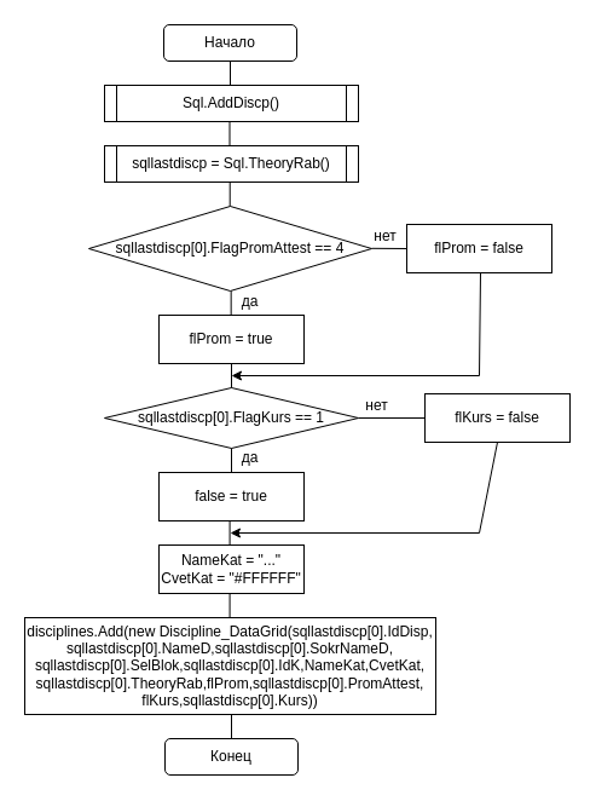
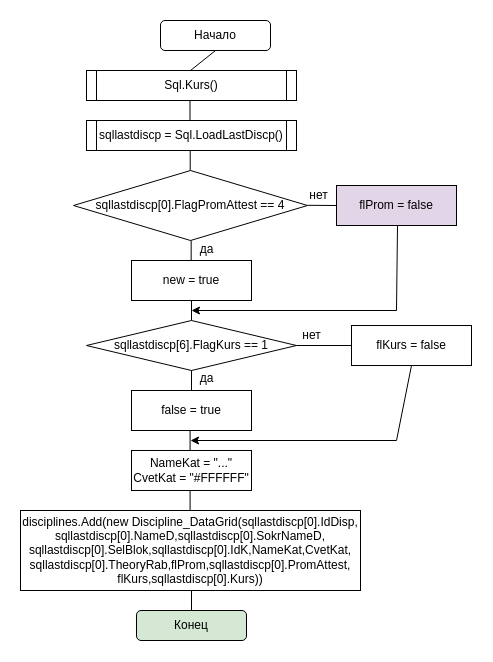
  <mxCell id="0" />
  <mxCell id="1" parent="0" />
- <mxCell id="2" value="Начало" style="rounded=1;whiteSpace=wrap;html=1;" vertex="1" parent="1"><mxGeometry x="135" y="20" width="110" height="30" as="geometry" /></mxCell>
+ <mxCell id="2" value="Начало" style="rounded=1;whiteSpace=wrap;html=1;" vertex="1" parent="1"><mxGeometry x="160" y="20" width="110" height="30" as="geometry" /></mxCell>
  <mxCell id="3" value="" style="endArrow=none;html=1;rounded=0;entryX=0.5;entryY=1;entryDx=0;entryDy=0;" edge="1" parent="1" target="2"><mxGeometry width="50" height="50" relative="1" as="geometry"><mxPoint x="190" y="70" as="sourcePoint" /><mxPoint x="216" y="150" as="targetPoint" /></mxGeometry></mxCell>
- <mxCell id="4" value="flProm = true" style="rounded=0;whiteSpace=wrap;html=1;" vertex="1" parent="1"><mxGeometry x="131" y="260" width="120" height="40" as="geometry" /></mxCell>
+ <mxCell id="4" value="new = true" style="rounded=0;whiteSpace=wrap;html=1;" vertex="1" parent="1"><mxGeometry x="131" y="260" width="120" height="40" as="geometry" /></mxCell>
  <mxCell id="5" value="" style="group" vertex="1" connectable="0" parent="1"><mxGeometry x="86" y="70" width="210" height="30" as="geometry" /></mxCell>
- <mxCell id="6" value="Sql.AddDiscp()" style="rounded=0;whiteSpace=wrap;html=1;" vertex="1" parent="5"><mxGeometry width="210" height="30" as="geometry" /></mxCell>
+ <mxCell id="6" value="Sql.Kurs()" style="rounded=0;whiteSpace=wrap;html=1;" vertex="1" parent="5"><mxGeometry width="210" height="30" as="geometry" /></mxCell>
  <mxCell id="7" value="" style="endArrow=none;html=1;rounded=0;" edge="1" parent="5"><mxGeometry width="50" height="50" relative="1" as="geometry"><mxPoint x="10.0" y="30" as="sourcePoint" /><mxPoint x="10.0" as="targetPoint" /></mxGeometry></mxCell>
  <mxCell id="8" value="" style="endArrow=none;html=1;rounded=0;" edge="1" parent="5"><mxGeometry width="50" height="50" relative="1" as="geometry"><mxPoint x="200.0" y="30" as="sourcePoint" /><mxPoint x="200.0" as="targetPoint" /></mxGeometry></mxCell>
  <mxCell id="9" value="" style="group" vertex="1" connectable="0" parent="1"><mxGeometry x="86" y="120" width="210" height="30" as="geometry" /></mxCell>
- <mxCell id="10" value="sqllastdiscp = Sql.TheoryRab()" style="rounded=0;whiteSpace=wrap;html=1;" vertex="1" parent="9"><mxGeometry width="210.0" height="30" as="geometry" /></mxCell>
+ <mxCell id="10" value="sqllastdiscp = Sql.LoadLastDiscp()" style="rounded=0;whiteSpace=wrap;html=1;" vertex="1" parent="9"><mxGeometry width="210.0" height="30" as="geometry" /></mxCell>
  <mxCell id="11" value="" style="endArrow=none;html=1;rounded=0;" edge="1" parent="9"><mxGeometry width="50" height="50" relative="1" as="geometry"><mxPoint x="10.0" y="30" as="sourcePoint" /><mxPoint x="10.0" as="targetPoint" /></mxGeometry></mxCell>
  <mxCell id="12" value="" style="endArrow=none;html=1;rounded=0;" edge="1" parent="9"><mxGeometry width="50" height="50" relative="1" as="geometry"><mxPoint x="200.0" y="30" as="sourcePoint" /><mxPoint x="200.0" as="targetPoint" /></mxGeometry></mxCell>
  <mxCell id="13" value="" style="endArrow=none;html=1;rounded=0;entryX=0.5;entryY=1;entryDx=0;entryDy=0;" edge="1" parent="1"><mxGeometry width="50" height="50" relative="1" as="geometry"><mxPoint x="189.5" y="120" as="sourcePoint" /><mxPoint x="189.5" y="100" as="targetPoint" /></mxGeometry></mxCell>
  <mxCell id="14" value="sqllastdiscp[0].FlagPromAttest == 4" style="rhombus;whiteSpace=wrap;html=1;" vertex="1" parent="1"><mxGeometry x="73" y="170" width="234" height="70" as="geometry" /></mxCell>
  <mxCell id="15" value="" style="endArrow=none;html=1;rounded=0;entryX=0.5;entryY=1;entryDx=0;entryDy=0;" edge="1" parent="1"><mxGeometry width="50" height="50" relative="1" as="geometry"><mxPoint x="189.71" y="170" as="sourcePoint" /><mxPoint x="189.71" y="150" as="targetPoint" /></mxGeometry></mxCell>
  <mxCell id="16" value="" style="endArrow=none;html=1;rounded=0;entryX=0.5;entryY=1;entryDx=0;entryDy=0;" edge="1" parent="1"><mxGeometry width="50" height="50" relative="1" as="geometry"><mxPoint x="190.66" y="260" as="sourcePoint" /><mxPoint x="190.66" y="240" as="targetPoint" /></mxGeometry></mxCell>
- <mxCell id="17" value="flProm = false" style="rounded=0;whiteSpace=wrap;html=1;" vertex="1" parent="1"><mxGeometry x="336" y="185" width="120" height="40" as="geometry" /></mxCell>
- <mxCell id="18" value="sqllastdiscp[0].FlagKurs == 1" style="rhombus;whiteSpace=wrap;html=1;" vertex="1" parent="1"><mxGeometry x="86" y="320" width="210" height="50" as="geometry" /></mxCell>
+ <mxCell id="17" value="flProm = false" style="rounded=0;whiteSpace=wrap;html=1;fillColor=#e1d5e7;" vertex="1" parent="1"><mxGeometry x="336" y="185" width="120" height="40" as="geometry" /></mxCell>
+ <mxCell id="18" value="sqllastdiscp[6].FlagKurs == 1" style="rhombus;whiteSpace=wrap;html=1;" vertex="1" parent="1"><mxGeometry x="86" y="320" width="210" height="50" as="geometry" /></mxCell>
  <mxCell id="19" value="" style="endArrow=none;html=1;rounded=0;entryX=0.5;entryY=1;entryDx=0;entryDy=0;" edge="1" parent="1"><mxGeometry width="50" height="50" relative="1" as="geometry"><mxPoint x="191" y="320" as="sourcePoint" /><mxPoint x="191" y="300" as="targetPoint" /></mxGeometry></mxCell>
  <mxCell id="20" value="false = true" style="rounded=0;whiteSpace=wrap;html=1;" vertex="1" parent="1"><mxGeometry x="131" y="390" width="120" height="40" as="geometry" /></mxCell>
  <mxCell id="21" value="" style="endArrow=none;html=1;rounded=0;entryX=0.5;entryY=1;entryDx=0;entryDy=0;" edge="1" parent="1"><mxGeometry width="50" height="50" relative="1" as="geometry"><mxPoint x="191" y="390" as="sourcePoint" /><mxPoint x="191" y="370" as="targetPoint" /></mxGeometry></mxCell>
  <mxCell id="22" value="flKurs = false" style="rounded=0;whiteSpace=wrap;html=1;" vertex="1" parent="1"><mxGeometry x="351" y="325" width="120" height="40" as="geometry" /></mxCell>
  <mxCell id="23" value="NameKat = &quot;...&quot;&lt;br&gt;CvetKat = &quot;#FFFFFF&quot;" style="rounded=0;whiteSpace=wrap;html=1;" vertex="1" parent="1"><mxGeometry x="131" y="450" width="120" height="40" as="geometry" /></mxCell>
  <mxCell id="24" value="" style="endArrow=none;html=1;rounded=0;entryX=0.5;entryY=1;entryDx=0;entryDy=0;" edge="1" parent="1"><mxGeometry width="50" height="50" relative="1" as="geometry"><mxPoint x="189.58" y="450" as="sourcePoint" /><mxPoint x="189.58" y="430" as="targetPoint" /></mxGeometry></mxCell>
  <mxCell id="25" value="disciplines.Add(new Discipline_DataGrid(sqllastdiscp[0].IdDisp, sqllastdiscp[0].NameD,sqllastdiscp[0].SokrNameD, sqllastdiscp[0].SelBlok,sqllastdiscp[0].IdK,NameKat,CvetKat, sqllastdiscp[0].TheoryRab,flProm,sqllastdiscp[0].PromAttest, flKurs,sqllastdiscp[0].Kurs))" style="rounded=0;whiteSpace=wrap;html=1;" vertex="1" parent="1"><mxGeometry x="20" y="510" width="340" height="80" as="geometry" /></mxCell>
  <mxCell id="26" value="" style="endArrow=none;html=1;rounded=0;entryX=0.5;entryY=1;entryDx=0;entryDy=0;" edge="1" parent="1"><mxGeometry width="50" height="50" relative="1" as="geometry"><mxPoint x="189.58" y="510" as="sourcePoint" /><mxPoint x="189.58" y="490" as="targetPoint" /></mxGeometry></mxCell>
- <mxCell id="27" value="Конец" style="rounded=1;whiteSpace=wrap;html=1;" vertex="1" parent="1"><mxGeometry x="136" y="610" width="110" height="30" as="geometry" /></mxCell>
+ <mxCell id="27" value="Конец" style="rounded=1;whiteSpace=wrap;html=1;fillColor=#d5e8d4;" vertex="1" parent="1"><mxGeometry x="136" y="610" width="110" height="30" as="geometry" /></mxCell>
  <mxCell id="28" value="" style="endArrow=none;html=1;rounded=0;entryX=0.5;entryY=1;entryDx=0;entryDy=0;" edge="1" parent="1"><mxGeometry width="50" height="50" relative="1" as="geometry"><mxPoint x="191" y="610" as="sourcePoint" /><mxPoint x="191" y="590" as="targetPoint" /></mxGeometry></mxCell>
  <mxCell id="29" value="" style="endArrow=none;html=1;rounded=0;entryX=0.5;entryY=1;entryDx=0;entryDy=0;exitX=0;exitY=0.5;exitDx=0;exitDy=0;" edge="1" parent="1" source="22"><mxGeometry width="50" height="50" relative="1" as="geometry"><mxPoint x="296" y="365" as="sourcePoint" /><mxPoint x="296" y="345" as="targetPoint" /></mxGeometry></mxCell>
  <mxCell id="30" value="" style="endArrow=classic;html=1;rounded=0;exitX=0.5;exitY=1;exitDx=0;exitDy=0;endFill=1;" edge="1" parent="1" source="22"><mxGeometry width="50" height="50" relative="1" as="geometry"><mxPoint x="346" y="355" as="sourcePoint" /><mxPoint x="190" y="440" as="targetPoint" /><Array as="points"><mxPoint x="396" y="440" /></Array></mxGeometry></mxCell>
  <mxCell id="31" value="" style="endArrow=classic;html=1;rounded=0;exitX=0.5;exitY=1;exitDx=0;exitDy=0;endFill=1;" edge="1" parent="1"><mxGeometry width="50" height="50" relative="1" as="geometry"><mxPoint x="397" y="225" as="sourcePoint" /><mxPoint x="191" y="310" as="targetPoint" /><Array as="points"><mxPoint x="396" y="310" /></Array></mxGeometry></mxCell>
  <mxCell id="32" value="" style="endArrow=none;html=1;rounded=0;entryX=0.5;entryY=1;entryDx=0;entryDy=0;exitX=0;exitY=0.5;exitDx=0;exitDy=0;" edge="1" parent="1" source="17"><mxGeometry width="50" height="50" relative="1" as="geometry"><mxPoint x="347" y="204.8" as="sourcePoint" /><mxPoint x="307" y="204.8" as="targetPoint" /></mxGeometry></mxCell>
  <mxCell id="33" value="нет" style="text;html=1;align=center;verticalAlign=middle;resizable=0;points=[];autosize=1;strokeColor=none;fillColor=none;" vertex="1" parent="1"><mxGeometry x="303" y="185" width="30" height="20" as="geometry" /></mxCell>
  <mxCell id="34" value="да" style="text;html=1;align=center;verticalAlign=middle;resizable=0;points=[];autosize=1;strokeColor=none;fillColor=none;" vertex="1" parent="1"><mxGeometry x="191" y="239" width="30" height="20" as="geometry" /></mxCell>
  <mxCell id="35" value="нет" style="text;html=1;align=center;verticalAlign=middle;resizable=0;points=[];autosize=1;strokeColor=none;fillColor=none;" vertex="1" parent="1"><mxGeometry x="296" y="325" width="30" height="20" as="geometry" /></mxCell>
  <mxCell id="36" value="да" style="text;html=1;align=center;verticalAlign=middle;resizable=0;points=[];autosize=1;strokeColor=none;fillColor=none;" vertex="1" parent="1"><mxGeometry x="191" y="368" width="30" height="20" as="geometry" /></mxCell>
